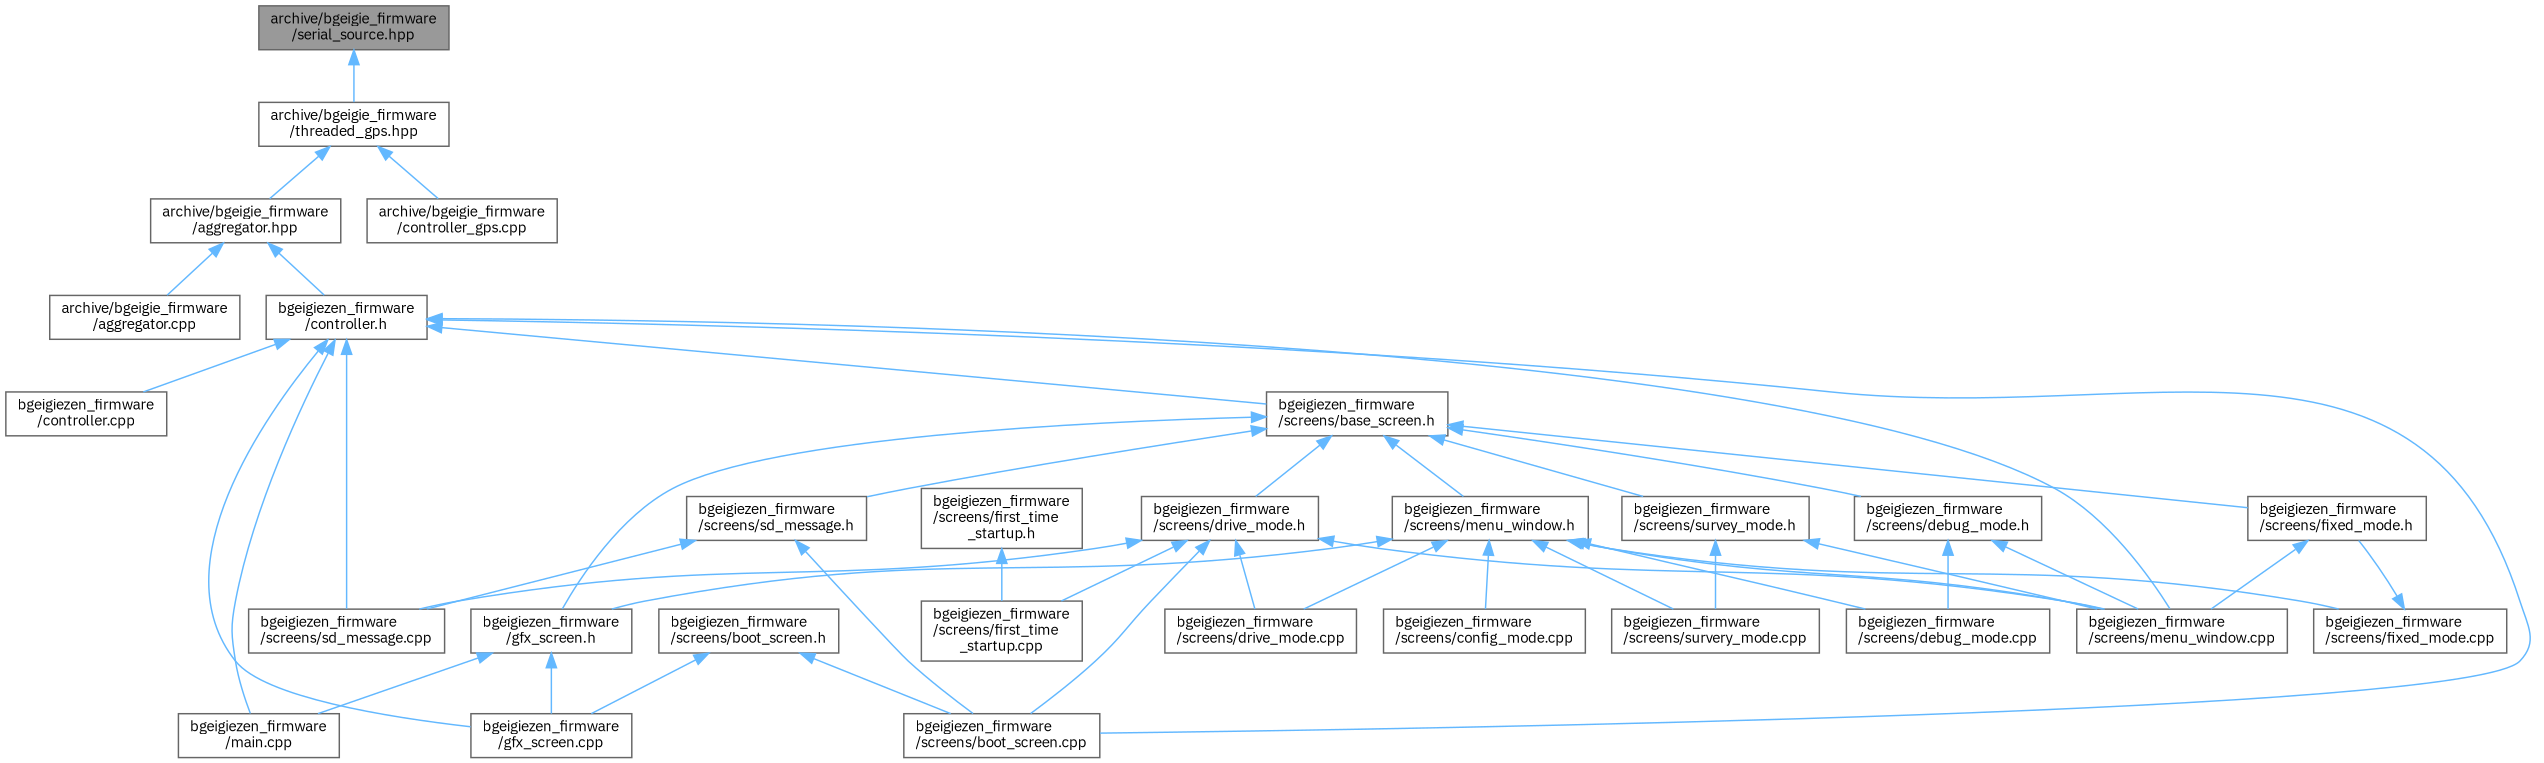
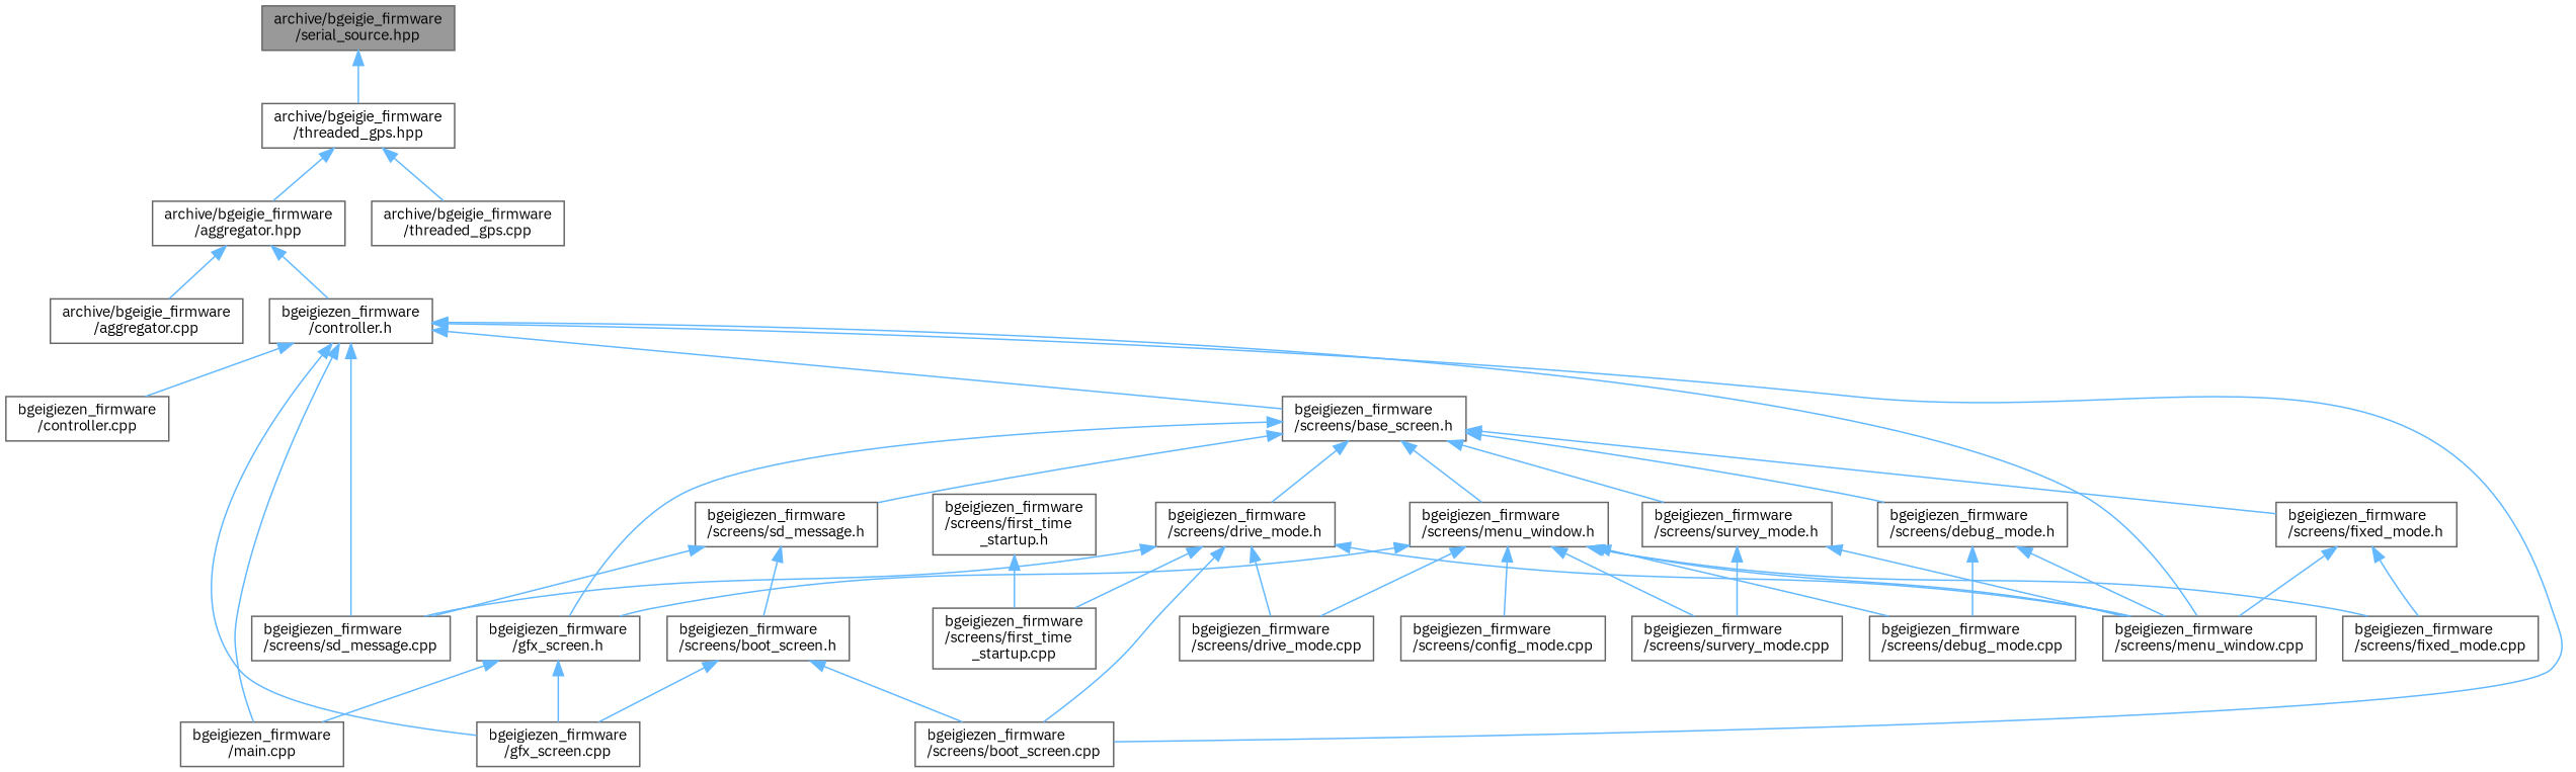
  digraph {
    fontname="IBM Plex Sans"
    node [color=grey40 fillcolor=white fontname="IBM Plex Sans" fontsize=10 shape=box style=filled]
    edge [color=steelblue1 dir=back fontname="IBM Plex Sans" fontsize=10 labelfontname=Helvetica labelfontsize=10 style=solid]
    n1 [color=gray40 fillcolor=grey60 fontcolor=black height=0.2 label="archive/bgeigie_firmware\l/serial_source.hpp" width=0.4]
    n2 [height=0.2 label="archive/bgeigie_firmware\l/threaded_gps.hpp" width=0.4]
    n3 [height=0.2 label="archive/bgeigie_firmware\l/aggregator.hpp" width=0.4]
-   n4 [height=0.2 label="archive/bgeigie_firmware\l/controller_gps.cpp" width=0.4]
+   n4 [height=0.2 label="archive/bgeigie_firmware\l/threaded_gps.cpp" width=0.4]
    n5 [height=0.2 label="archive/bgeigie_firmware\l/aggregator.cpp" width=0.4]
    n6 [height=0.2 label="bgeigiezen_firmware\l/controller.h" width=0.4]
    n7 [height=0.2 label="bgeigiezen_firmware\l/controller.cpp" width=0.4]
    n8 [height=0.2 label="bgeigiezen_firmware\l/gfx_screen.cpp" width=0.4]
    n9 [height=0.2 label="bgeigiezen_firmware\l/main.cpp" width=0.4]
    n10 [height=0.2 label="bgeigiezen_firmware\l/screens/base_screen.h" width=0.4]
    n11 [height=0.2 label="bgeigiezen_firmware\l/screens/boot_screen.cpp" width=0.4]
    n12 [height=0.2 label="bgeigiezen_firmware\l/screens/menu_window.cpp" width=0.4]
    n13 [height=0.2 label="bgeigiezen_firmware\l/screens/sd_message.cpp" width=0.4]
    n14 [height=0.2 label="bgeigiezen_firmware\l/gfx_screen.h" width=0.4]
    n15 [height=0.2 label="bgeigiezen_firmware\l/screens/debug_mode.h" width=0.4]
    n16 [height=0.2 label="bgeigiezen_firmware\l/screens/drive_mode.h" width=0.4]
    n17 [height=0.2 label="bgeigiezen_firmware\l/screens/fixed_mode.h" width=0.4]
    n18 [height=0.2 label="bgeigiezen_firmware\l/screens/menu_window.h" width=0.4]
    n19 [height=0.2 label="bgeigiezen_firmware\l/screens/sd_message.h" width=0.4]
    n20 [height=0.2 label="bgeigiezen_firmware\l/screens/survey_mode.h" width=0.4]
    n21 [height=0.2 label="bgeigiezen_firmware\l/screens/boot_screen.h" width=0.4]
    n22 [height=0.2 label="bgeigiezen_firmware\l/screens/debug_mode.cpp" width=0.4]
    n23 [height=0.2 label="bgeigiezen_firmware\l/screens/drive_mode.cpp" width=0.4]
    n24 [height=0.2 label="bgeigiezen_firmware\l/screens/first_time\l_startup.cpp" width=0.4]
    n25 [height=0.2 label="bgeigiezen_firmware\l/screens/first_time\l_startup.h" width=0.4]
    n26 [height=0.2 label="bgeigiezen_firmware\l/screens/fixed_mode.cpp" width=0.4]
    n27 [height=0.2 label="bgeigiezen_firmware\l/screens/config_mode.cpp" width=0.4]
    n28 [height=0.2 label="bgeigiezen_firmware\l/screens/survery_mode.cpp" width=0.4]
    n1 -> n2
    n2 -> n3
    n2 -> n4
    n3 -> n5
    n3 -> n6
    n6 -> n7
    n6 -> n8
    n6 -> n9
    n6 -> n10
    n6 -> n11
    n6 -> n12
    n6 -> n13
    n10 -> n14
    n10 -> n15
    n10 -> n16
    n10 -> n17
    n10 -> n18
    n10 -> n19
    n10 -> n20
    n14 -> n8
    n14 -> n9
    n15 -> n12
    n15 -> n22
    n16 -> n11
    n16 -> n12
    n16 -> n13
    n16 -> n23
    n16 -> n24
    n17 -> n12
-   n26 -> n17
+   n17 -> n26
    n18 -> n12
    n18 -> n14
    n18 -> n22
    n18 -> n23
    n18 -> n26
    n18 -> n27
    n18 -> n28
-   n19 -> n11
+   n19 -> n21
    n19 -> n13
    n20 -> n12
    n20 -> n28
    n21 -> n8
    n21 -> n11
    n25 -> n24
  }
